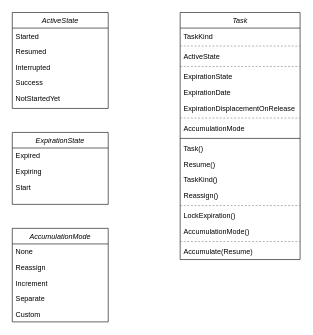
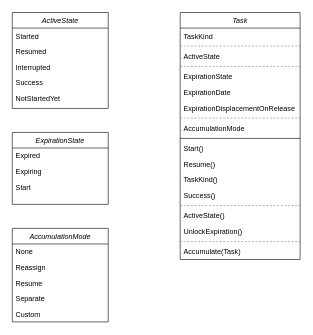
  <mxCell id="0" />
  <mxCell id="1" parent="0" />
  <mxCell id="2" value="Task" style="swimlane;fontStyle=2;align=center;verticalAlign=top;childLayout=stackLayout;horizontal=1;startSize=26;horizontalStack=0;resizeParent=1;resizeLast=0;collapsible=1;marginBottom=0;rounded=0;shadow=0;strokeWidth=1;" parent="1" vertex="1"><mxGeometry x="300" width="200" height="412" as="geometry" y="20"><mxRectangle x="230" y="140" width="160" height="26" as="alternateBounds" /></mxGeometry></mxCell>
  <mxCell id="3" value="TaskKind" style="text;align=left;verticalAlign=top;spacingLeft=4;spacingRight=4;overflow=hidden;rotatable=0;points=[[0,0.5],[1,0.5]];portConstraint=eastwest;" vertex="1" parent="2"><mxGeometry y="26" width="200" height="26" as="geometry" /></mxCell>
  <mxCell id="4" value="" style="line;html=1;strokeWidth=1;align=left;verticalAlign=middle;spacingTop=-1;spacingLeft=3;spacingRight=3;rotatable=0;labelPosition=right;points=[];portConstraint=eastwest;dashed=1;strokeColor=#7A7A7A;" vertex="1" parent="2"><mxGeometry y="52" width="200" height="8" as="geometry" /></mxCell>
  <mxCell id="5" value="ActiveState" style="text;align=left;verticalAlign=top;spacingLeft=4;spacingRight=4;overflow=hidden;rotatable=0;points=[[0,0.5],[1,0.5]];portConstraint=eastwest;" parent="2" vertex="1"><mxGeometry y="60" width="200" height="26" as="geometry" /></mxCell>
  <mxCell id="6" value="" style="line;html=1;strokeWidth=1;align=left;verticalAlign=middle;spacingTop=-1;spacingLeft=3;spacingRight=3;rotatable=0;labelPosition=right;points=[];portConstraint=eastwest;dashed=1;strokeColor=#7A7A7A;" vertex="1" parent="2"><mxGeometry y="86" width="200" height="8" as="geometry" /></mxCell>
  <mxCell id="7" value="ExpirationState" style="text;align=left;verticalAlign=top;spacingLeft=4;spacingRight=4;overflow=hidden;rotatable=0;points=[[0,0.5],[1,0.5]];portConstraint=eastwest;rounded=0;shadow=0;html=0;" parent="2" vertex="1"><mxGeometry y="94" width="200" height="26" as="geometry" /></mxCell>
  <mxCell id="8" value="ExpirationDate" style="text;align=left;verticalAlign=top;spacingLeft=4;spacingRight=4;overflow=hidden;rotatable=0;points=[[0,0.5],[1,0.5]];portConstraint=eastwest;rounded=0;shadow=0;html=0;" parent="2" vertex="1"><mxGeometry y="120" width="200" height="26" as="geometry" /></mxCell>
  <mxCell id="9" value="ExpirationDisplacementOnRelease" style="text;align=left;verticalAlign=top;spacingLeft=4;spacingRight=4;overflow=hidden;rotatable=0;points=[[0,0.5],[1,0.5]];portConstraint=eastwest;rounded=0;shadow=0;html=0;" vertex="1" parent="2"><mxGeometry y="146" width="200" height="26" as="geometry" /></mxCell>
  <mxCell id="10" value="" style="line;html=1;strokeWidth=1;align=left;verticalAlign=middle;spacingTop=-1;spacingLeft=3;spacingRight=3;rotatable=0;labelPosition=right;points=[];portConstraint=eastwest;dashed=1;strokeColor=#7A7A7A;" vertex="1" parent="2"><mxGeometry y="172" width="200" height="8" as="geometry" /></mxCell>
  <mxCell id="11" value="AccumulationMode" style="text;align=left;verticalAlign=top;spacingLeft=4;spacingRight=4;overflow=hidden;rotatable=0;points=[[0,0.5],[1,0.5]];portConstraint=eastwest;rounded=0;shadow=0;html=0;" vertex="1" parent="2"><mxGeometry y="180" width="200" height="26" as="geometry" /></mxCell>
  <mxCell id="12" value="" style="line;html=1;strokeWidth=1;align=left;verticalAlign=middle;spacingTop=-1;spacingLeft=3;spacingRight=3;rotatable=0;labelPosition=right;points=[];portConstraint=eastwest;" parent="2" vertex="1"><mxGeometry y="206" width="200" height="8" as="geometry" /></mxCell>
- <mxCell id="13" value="Task()" style="text;align=left;verticalAlign=top;spacingLeft=4;spacingRight=4;overflow=hidden;rotatable=0;points=[[0,0.5],[1,0.5]];portConstraint=eastwest;" parent="2" vertex="1"><mxGeometry y="214" width="200" height="26" as="geometry" /></mxCell>
+ <mxCell id="13" value="Start()" style="text;align=left;verticalAlign=top;spacingLeft=4;spacingRight=4;overflow=hidden;rotatable=0;points=[[0,0.5],[1,0.5]];portConstraint=eastwest;" parent="2" vertex="1"><mxGeometry y="214" width="200" height="26" as="geometry" /></mxCell>
  <mxCell id="14" value="Resume()" style="text;align=left;verticalAlign=top;spacingLeft=4;spacingRight=4;overflow=hidden;rotatable=0;points=[[0,0.5],[1,0.5]];portConstraint=eastwest;" vertex="1" parent="2"><mxGeometry y="240" width="200" height="26" as="geometry" /></mxCell>
  <mxCell id="15" value="TaskKind()" style="text;align=left;verticalAlign=top;spacingLeft=4;spacingRight=4;overflow=hidden;rotatable=0;points=[[0,0.5],[1,0.5]];portConstraint=eastwest;" vertex="1" parent="2"><mxGeometry y="266" width="200" height="26" as="geometry" /></mxCell>
- <mxCell id="16" value="Reassign()" style="text;align=left;verticalAlign=top;spacingLeft=4;spacingRight=4;overflow=hidden;rotatable=0;points=[[0,0.5],[1,0.5]];portConstraint=eastwest;" vertex="1" parent="2"><mxGeometry y="292" width="200" height="26" as="geometry" /></mxCell>
+ <mxCell id="16" value="Success()" style="text;align=left;verticalAlign=top;spacingLeft=4;spacingRight=4;overflow=hidden;rotatable=0;points=[[0,0.5],[1,0.5]];portConstraint=eastwest;" vertex="1" parent="2"><mxGeometry y="292" width="200" height="26" as="geometry" /></mxCell>
  <mxCell id="17" value="" style="line;html=1;strokeWidth=1;align=left;verticalAlign=middle;spacingTop=-1;spacingLeft=3;spacingRight=3;rotatable=0;labelPosition=right;points=[];portConstraint=eastwest;dashed=1;strokeColor=#7A7A7A;" vertex="1" parent="2"><mxGeometry y="318" width="200" height="8" as="geometry" /></mxCell>
- <mxCell id="18" value="LockExpiration()" style="text;align=left;verticalAlign=top;spacingLeft=4;spacingRight=4;overflow=hidden;rotatable=0;points=[[0,0.5],[1,0.5]];portConstraint=eastwest;rounded=0;shadow=0;html=0;" vertex="1" parent="2"><mxGeometry y="326" width="200" height="26" as="geometry" /></mxCell>
- <mxCell id="19" value="AccumulationMode()" style="text;align=left;verticalAlign=top;spacingLeft=4;spacingRight=4;overflow=hidden;rotatable=0;points=[[0,0.5],[1,0.5]];portConstraint=eastwest;rounded=0;shadow=0;html=0;" vertex="1" parent="2"><mxGeometry y="352" width="200" height="26" as="geometry" /></mxCell>
+ <mxCell id="18" value="ActiveState()" style="text;align=left;verticalAlign=top;spacingLeft=4;spacingRight=4;overflow=hidden;rotatable=0;points=[[0,0.5],[1,0.5]];portConstraint=eastwest;rounded=0;shadow=0;html=0;" vertex="1" parent="2"><mxGeometry y="326" width="200" height="26" as="geometry" /></mxCell>
+ <mxCell id="19" value="UnlockExpiration()" style="text;align=left;verticalAlign=top;spacingLeft=4;spacingRight=4;overflow=hidden;rotatable=0;points=[[0,0.5],[1,0.5]];portConstraint=eastwest;rounded=0;shadow=0;html=0;" vertex="1" parent="2"><mxGeometry y="352" width="200" height="26" as="geometry" /></mxCell>
  <mxCell id="20" value="" style="line;html=1;strokeWidth=1;align=left;verticalAlign=middle;spacingTop=-1;spacingLeft=3;spacingRight=3;rotatable=0;labelPosition=right;points=[];portConstraint=eastwest;dashed=1;strokeColor=#7A7A7A;" vertex="1" parent="2"><mxGeometry y="378" width="200" height="8" as="geometry" /></mxCell>
- <mxCell id="21" value="Accumulate(Resume)" style="text;align=left;verticalAlign=top;spacingLeft=4;spacingRight=4;overflow=hidden;rotatable=0;points=[[0,0.5],[1,0.5]];portConstraint=eastwest;rounded=0;shadow=0;html=0;" vertex="1" parent="2"><mxGeometry y="386" width="200" height="26" as="geometry" /></mxCell>
+ <mxCell id="21" value="Accumulate(Task)" style="text;align=left;verticalAlign=top;spacingLeft=4;spacingRight=4;overflow=hidden;rotatable=0;points=[[0,0.5],[1,0.5]];portConstraint=eastwest;rounded=0;shadow=0;html=0;" vertex="1" parent="2"><mxGeometry y="386" width="200" height="26" as="geometry" /></mxCell>
  <mxCell id="22" value="ActiveState" style="swimlane;fontStyle=2;align=center;verticalAlign=top;childLayout=stackLayout;horizontal=1;startSize=26;horizontalStack=0;resizeParent=1;resizeLast=0;collapsible=1;marginBottom=0;rounded=0;shadow=0;strokeWidth=1;" vertex="1" parent="1"><mxGeometry width="160" height="160" as="geometry" x="20" y="20"><mxRectangle x="230" y="140" width="160" height="26" as="alternateBounds" /></mxGeometry></mxCell>
  <mxCell id="23" value="Started" style="text;align=left;verticalAlign=top;spacingLeft=4;spacingRight=4;overflow=hidden;rotatable=0;points=[[0,0.5],[1,0.5]];portConstraint=eastwest;" vertex="1" parent="22"><mxGeometry y="26" width="160" height="26" as="geometry" /></mxCell>
  <mxCell id="24" value="Resumed" style="text;align=left;verticalAlign=top;spacingLeft=4;spacingRight=4;overflow=hidden;rotatable=0;points=[[0,0.5],[1,0.5]];portConstraint=eastwest;" vertex="1" parent="22"><mxGeometry y="52" width="160" height="26" as="geometry" /></mxCell>
  <mxCell id="25" value="Interrupted" style="text;align=left;verticalAlign=top;spacingLeft=4;spacingRight=4;overflow=hidden;rotatable=0;points=[[0,0.5],[1,0.5]];portConstraint=eastwest;" vertex="1" parent="22"><mxGeometry y="78" width="160" height="26" as="geometry" /></mxCell>
  <mxCell id="26" value="Success" style="text;align=left;verticalAlign=top;spacingLeft=4;spacingRight=4;overflow=hidden;rotatable=0;points=[[0,0.5],[1,0.5]];portConstraint=eastwest;" vertex="1" parent="22"><mxGeometry y="104" width="160" height="26" as="geometry" /></mxCell>
  <mxCell id="27" value="NotStartedYet" style="text;align=left;verticalAlign=top;spacingLeft=4;spacingRight=4;overflow=hidden;rotatable=0;points=[[0,0.5],[1,0.5]];portConstraint=eastwest;" vertex="1" parent="22"><mxGeometry y="130" width="160" height="26" as="geometry" /></mxCell>
  <mxCell id="28" value="ExpirationState" style="swimlane;fontStyle=2;align=center;verticalAlign=top;childLayout=stackLayout;horizontal=1;startSize=26;horizontalStack=0;resizeParent=1;resizeLast=0;collapsible=1;marginBottom=0;rounded=0;shadow=0;strokeWidth=1;" vertex="1" parent="1"><mxGeometry y="220" width="160" height="120" as="geometry" x="20"><mxRectangle x="230" y="140" width="160" height="26" as="alternateBounds" /></mxGeometry></mxCell>
  <mxCell id="29" value="Expired" style="text;align=left;verticalAlign=top;spacingLeft=4;spacingRight=4;overflow=hidden;rotatable=0;points=[[0,0.5],[1,0.5]];portConstraint=eastwest;" vertex="1" parent="28"><mxGeometry y="26" width="160" height="26" as="geometry" /></mxCell>
  <mxCell id="30" value="Expiring" style="text;align=left;verticalAlign=top;spacingLeft=4;spacingRight=4;overflow=hidden;rotatable=0;points=[[0,0.5],[1,0.5]];portConstraint=eastwest;" vertex="1" parent="28"><mxGeometry y="52" width="160" height="26" as="geometry" /></mxCell>
  <mxCell id="31" value="Start" style="text;align=left;verticalAlign=top;spacingLeft=4;spacingRight=4;overflow=hidden;rotatable=0;points=[[0,0.5],[1,0.5]];portConstraint=eastwest;" vertex="1" parent="28"><mxGeometry y="78" width="160" height="26" as="geometry" /></mxCell>
  <mxCell id="32" value="AccumulationMode" style="swimlane;fontStyle=2;align=center;verticalAlign=top;childLayout=stackLayout;horizontal=1;startSize=26;horizontalStack=0;resizeParent=1;resizeLast=0;collapsible=1;marginBottom=0;rounded=0;shadow=0;strokeWidth=1;" vertex="1" parent="1"><mxGeometry y="380" width="160" height="156" as="geometry" x="20"><mxRectangle x="230" y="140" width="160" height="26" as="alternateBounds" /></mxGeometry></mxCell>
  <mxCell id="33" value="None" style="text;align=left;verticalAlign=top;spacingLeft=4;spacingRight=4;overflow=hidden;rotatable=0;points=[[0,0.5],[1,0.5]];portConstraint=eastwest;" vertex="1" parent="32"><mxGeometry y="26" width="160" height="26" as="geometry" /></mxCell>
  <mxCell id="34" value="Reassign" style="text;align=left;verticalAlign=top;spacingLeft=4;spacingRight=4;overflow=hidden;rotatable=0;points=[[0,0.5],[1,0.5]];portConstraint=eastwest;" vertex="1" parent="32"><mxGeometry y="52" width="160" height="26" as="geometry" /></mxCell>
- <mxCell id="35" value="Increment" style="text;align=left;verticalAlign=top;spacingLeft=4;spacingRight=4;overflow=hidden;rotatable=0;points=[[0,0.5],[1,0.5]];portConstraint=eastwest;" vertex="1" parent="32"><mxGeometry y="78" width="160" height="26" as="geometry" /></mxCell>
+ <mxCell id="35" value="Resume" style="text;align=left;verticalAlign=top;spacingLeft=4;spacingRight=4;overflow=hidden;rotatable=0;points=[[0,0.5],[1,0.5]];portConstraint=eastwest;" vertex="1" parent="32"><mxGeometry y="78" width="160" height="26" as="geometry" /></mxCell>
  <mxCell id="36" value="Separate" style="text;align=left;verticalAlign=top;spacingLeft=4;spacingRight=4;overflow=hidden;rotatable=0;points=[[0,0.5],[1,0.5]];portConstraint=eastwest;" vertex="1" parent="32"><mxGeometry y="104" width="160" height="26" as="geometry" /></mxCell>
  <mxCell id="37" value="Custom" style="text;align=left;verticalAlign=top;spacingLeft=4;spacingRight=4;overflow=hidden;rotatable=0;points=[[0,0.5],[1,0.5]];portConstraint=eastwest;" vertex="1" parent="32"><mxGeometry y="130" width="160" height="26" as="geometry" /></mxCell>
